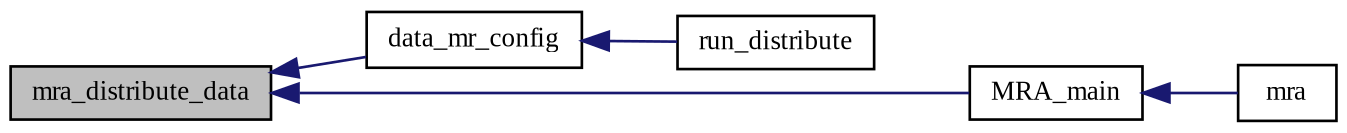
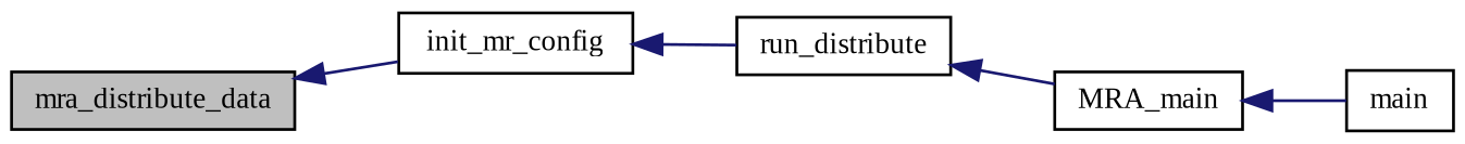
  digraph {
    fontname="Liberation Serif"
    rankdir=LR
    node [color=black fillcolor=white fontname="Liberation Serif" fontsize=10 shape=record style=filled]
    edge [color=midnightblue dir=back fontname="Liberation Serif" fontsize=10 labelfontname=FreeSans labelfontsize=10 style=solid]
    n1 [fillcolor=grey75 fontcolor=black height=0.2 label=mra_distribute_data width=0.4]
-   n2 [height=0.2 label=data_mr_config width=0.4]
+   n2 [height=0.2 label=init_mr_config width=0.4]
    n3 [height=0.2 label=run_distribute width=0.4]
    n4 [height=0.2 label=MRA_main width=0.4]
-   n5 [height=0.2 label=mra width=0.4]
+   n5 [height=0.2 label=main width=0.4]
    n1 -> n2
    n2 -> n3
-   n1 -> n4
+   n3 -> n4
    n4 -> n5
  }
